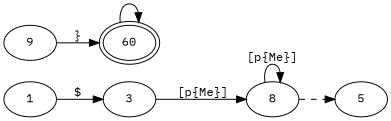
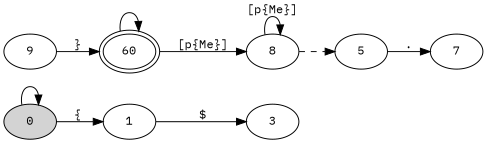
  digraph {
    fontname="IBM Plex Mono"
    rankdir=LR
    node [fillcolor=white fontname="IBM Plex Mono" fontsize=12 peripheries=1 shape=ellipse style=filled]
    edge [fontname="IBM Plex Mono" fontsize=12]
+   0 [fillcolor="#d3d3d3ff"]
    1
    3
    n4 [label=60 peripheries=2]
    n5 [label=8]
    9
    5
+   7
+   0 -> 0
+   0 -> 1 [label="{"]
    1 -> 3 [label="$"]
-   3 -> n5 [label="[\p{Me}]"]
+   n4 -> n5 [label="[\p{Me}]"]
    n4 -> n4
    n5 -> n5 [label="[\p{Me}]"]
    n5 -> 5 [style=dashed]
    9 -> n4 [label="}"]
+   5 -> 7 [label="."]
  }
